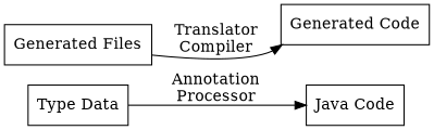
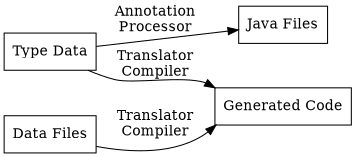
  digraph {
    rankdir=LR
    node [shape=box]
-   n1 [label="Java Code"]
+   n1 [label="Java Files"]
    n2 [label="Type Data"]
    n3 [label="Generated Code"]
-   n4 [label="Generated Files"]
+   n4 [label="Data Files"]
    n2 -> n1 [label="Annotation\nProcessor"]
+   n2 -> n3 [headport=nw label="Translator\nCompiler"]
    n4 -> n3 [headport=sw label="Translator\nCompiler"]
  }
